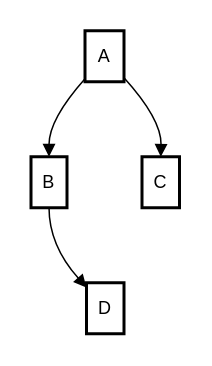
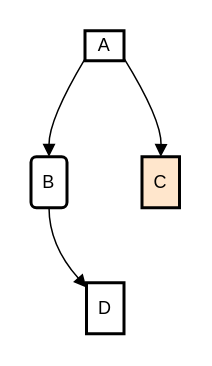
  <mxCell id="0" />
  <mxCell id="1" parent="0" />
- <mxCell id="2" value="A" style="whiteSpace=wrap;strokeWidth=2;" vertex="1" parent="1"><mxGeometry x="56" y="20" width="26" height="34" as="geometry" /></mxCell>
- <mxCell id="3" value="B" style="whiteSpace=wrap;strokeWidth=2;" vertex="1" parent="1"><mxGeometry x="20" y="104" width="24" height="34" as="geometry" /></mxCell>
- <mxCell id="4" value="C" style="whiteSpace=wrap;strokeWidth=2;" vertex="1" parent="1"><mxGeometry x="94" y="104" width="25" height="34" as="geometry" /></mxCell>
+ <mxCell id="2" value="A" style="whiteSpace=wrap;strokeWidth=2;" vertex="1" parent="1"><mxGeometry x="56" y="20" width="26" height="20" as="geometry" /></mxCell>
+ <mxCell id="3" value="B" style="whiteSpace=wrap;strokeWidth=2;rounded=1;" vertex="1" parent="1"><mxGeometry x="20" y="104" width="24" height="34" as="geometry" /></mxCell>
+ <mxCell id="4" value="C" style="whiteSpace=wrap;strokeWidth=2;fillColor=#ffe6cc;" vertex="1" parent="1"><mxGeometry x="94" y="104" width="25" height="34" as="geometry" /></mxCell>
  <mxCell id="5" value="D" style="whiteSpace=wrap;strokeWidth=2;" vertex="1" parent="1"><mxGeometry x="57" y="188" width="25" height="34" as="geometry" /></mxCell>
  <mxCell id="6" value="" style="curved=1;startArrow=none;endArrow=block;exitX=0.011;exitY=0.931;entryX=0.501;entryY=0;rounded=0;" edge="1" parent="1" source="2" target="3"><mxGeometry relative="1" as="geometry"><Array as="points"><mxPoint x="32" y="79" /></Array></mxGeometry></mxCell>
  <mxCell id="7" value="" style="curved=1;startArrow=none;endArrow=block;exitX=1.011;exitY=0.931;entryX=0.502;entryY=0;rounded=0;" edge="1" parent="1" source="2" target="4"><mxGeometry relative="1" as="geometry"><Array as="points"><mxPoint x="107" y="79" /></Array></mxGeometry></mxCell>
  <mxCell id="8" value="" style="curved=1;startArrow=none;endArrow=block;exitX=0.501;exitY=1;entryX=-0.008;entryY=0.086;rounded=0;" edge="1" parent="1" source="3" target="5"><mxGeometry relative="1" as="geometry"><Array as="points"><mxPoint x="32" y="163" /></Array></mxGeometry></mxCell>
